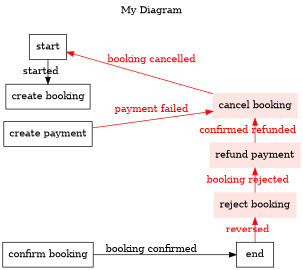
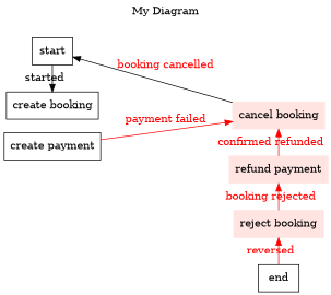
  digraph {
    label="My Diagram"
    labelloc=t
    rankdir=LR
    node [shape=box]
    edge [color=red fontcolor=red dir=back]
    n1 [label="create booking"]
    n2 [label="create payment"]
-   n3 [label="confirm booking"]
    start
    n5 [color=mistyrose label="cancel booking" style=filled]
    n6 [color=mistyrose label="refund payment" style=filled]
    n7 [color=mistyrose label="reject booking" style=filled]
    end
    subgraph sub_1 {
      rank=same
      n1
      n2
-     n3
      start
    }
    subgraph sub_2 {
      rank=same
      n5
      n6
      n7
      end
    }
    n2 -> n5 [label="payment failed" dir=""]
-   n3 -> end [label="booking confirmed" color="" fontcolor="" dir=""]
    start -> n1 [label=started color="" fontcolor="" dir=""]
-   start -> n5 [label="booking cancelled"]
+   start -> n5 [color=black label="booking cancelled"]
    n5 -> n6 [label="confirmed refunded"]
    n6 -> n7 [label="booking rejected"]
    n7 -> end [label=reversed]
  }
